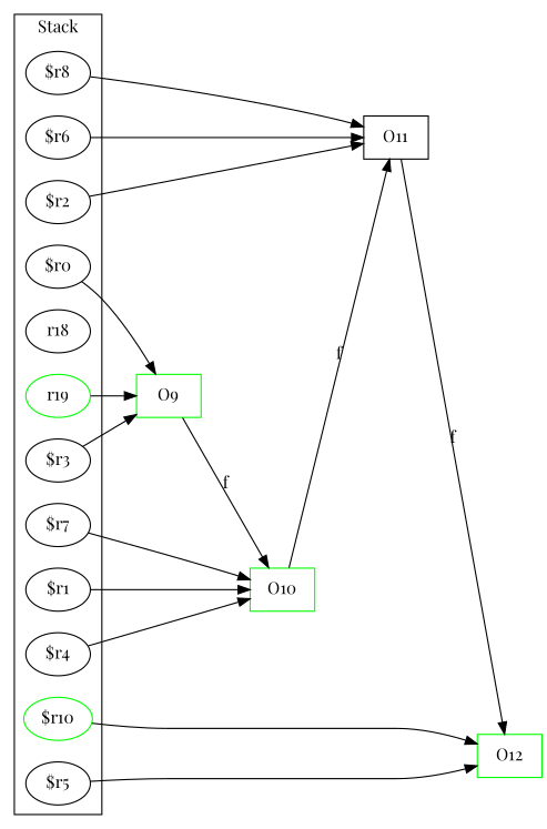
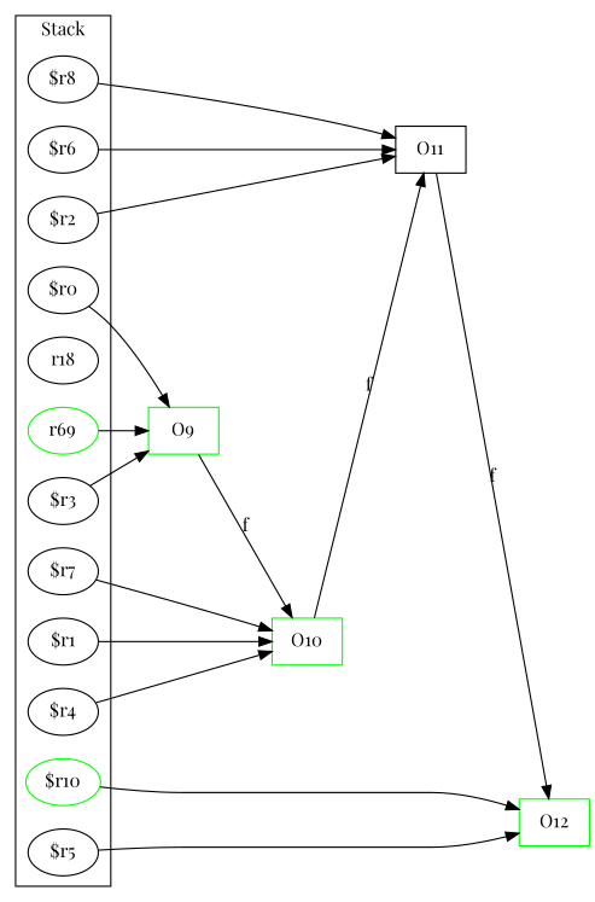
  digraph {
    fontname="Playfair Display"
    rankDir=LR
    rankdir=LR
    node [fontname="Playfair Display"]
    edge [fontname="Playfair Display"]
    "$r1"
    "$r2"
    "$r0"
    "$r10" [color=green]
    r18
-   r19 [color=green]
+   r19 [color=green label=r69]
    "$r7"
    "$r8"
    "$r5"
    "$r6"
    "$r3"
    "$r4"
    O10 [color=green shape=box]
    O11 [color=black shape=box]
    O9 [color=green shape=box]
    O12 [color=green shape=box]
    subgraph cluster_1 {
      label=Stack
      "$r1"
      "$r2"
      "$r0"
      "$r10"
      r18
      r19
      "$r7"
      "$r8"
      "$r5"
      "$r6"
      "$r3"
      "$r4"
    }
    "$r1" -> O10
    "$r2" -> O11
    "$r0" -> O9
    "$r10" -> O12
    r19 -> O9
    "$r7" -> O10
    "$r8" -> O11
    "$r5" -> O12
    "$r6" -> O11
    "$r3" -> O9
    "$r4" -> O10
    O10 -> O11 [label=f weight=0.2]
    O11 -> O12 [label=f weight=0.2]
    O9 -> O10 [label=f weight=0.2]
  }
